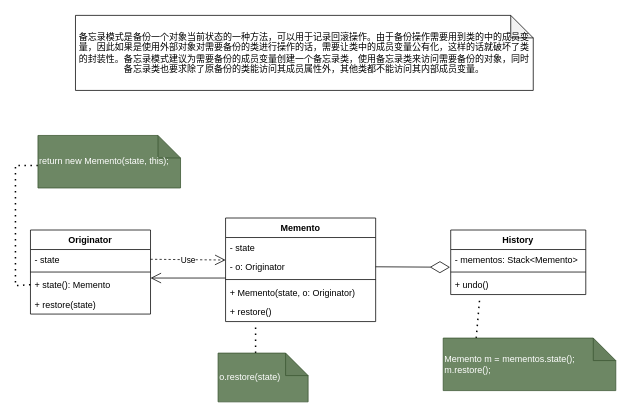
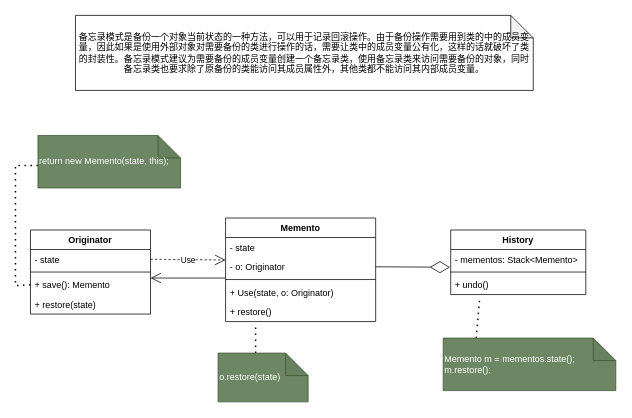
  <mxCell id="0" />
  <mxCell id="1" parent="0" />
  <mxCell id="2" value="备忘录模式是备份一个对象当前状态的一种方法，可以用于记录回滚操作。由于备份操作需要用到类的中的成员变量，因此如果是使用外部对象对需要备份的类进行操作的话，需要让类中的成员变量公有化，这样的话就破坏了类的封装性。备忘录模式建议为需要备份的成员变量创建一个备忘录类，使用备忘录类来访问需要备份的对象，同时备忘录类也要求除了原备份的类能访问其成员属性外，其他类都不能访问其内部成员变量。" style="shape=note;whiteSpace=wrap;html=1;backgroundOutline=1;darkOpacity=0.05;" vertex="1" parent="1"><mxGeometry x="100" y="20" width="610" height="100" as="geometry" /></mxCell>
  <mxCell id="3" value="Originator" style="swimlane;fontStyle=1;align=center;verticalAlign=top;childLayout=stackLayout;horizontal=1;startSize=26;horizontalStack=0;resizeParent=1;resizeParentMax=0;resizeLast=0;collapsible=1;marginBottom=0;" vertex="1" parent="1"><mxGeometry x="40" y="306" width="160" height="112" as="geometry" /></mxCell>
  <mxCell id="4" value="- state" style="text;strokeColor=none;fillColor=none;align=left;verticalAlign=top;spacingLeft=4;spacingRight=4;overflow=hidden;rotatable=0;points=[[0,0.5],[1,0.5]];portConstraint=eastwest;" vertex="1" parent="3"><mxGeometry y="26" width="160" height="26" as="geometry" /></mxCell>
  <mxCell id="5" value="" style="line;strokeWidth=1;fillColor=none;align=left;verticalAlign=middle;spacingTop=-1;spacingLeft=3;spacingRight=3;rotatable=0;labelPosition=right;points=[];portConstraint=eastwest;strokeColor=inherit;" vertex="1" parent="3"><mxGeometry y="52" width="160" height="8" as="geometry" /></mxCell>
- <mxCell id="6" value="+ state(): Memento" style="text;strokeColor=none;fillColor=none;align=left;verticalAlign=top;spacingLeft=4;spacingRight=4;overflow=hidden;rotatable=0;points=[[0,0.5],[1,0.5]];portConstraint=eastwest;" vertex="1" parent="3"><mxGeometry y="60" width="160" height="26" as="geometry" /></mxCell>
+ <mxCell id="6" value="+ save(): Memento" style="text;strokeColor=none;fillColor=none;align=left;verticalAlign=top;spacingLeft=4;spacingRight=4;overflow=hidden;rotatable=0;points=[[0,0.5],[1,0.5]];portConstraint=eastwest;" vertex="1" parent="3"><mxGeometry y="60" width="160" height="26" as="geometry" /></mxCell>
  <mxCell id="7" value="+ restore(state)" style="text;strokeColor=none;fillColor=none;align=left;verticalAlign=top;spacingLeft=4;spacingRight=4;overflow=hidden;rotatable=0;points=[[0,0.5],[1,0.5]];portConstraint=eastwest;" vertex="1" parent="3"><mxGeometry y="86" width="160" height="26" as="geometry" /></mxCell>
  <mxCell id="8" value="Memento" style="swimlane;fontStyle=1;align=center;verticalAlign=top;childLayout=stackLayout;horizontal=1;startSize=26;horizontalStack=0;resizeParent=1;resizeParentMax=0;resizeLast=0;collapsible=1;marginBottom=0;" vertex="1" parent="1"><mxGeometry x="300" y="290" width="200" height="138" as="geometry" /></mxCell>
  <mxCell id="9" value="- state" style="text;strokeColor=none;fillColor=none;align=left;verticalAlign=top;spacingLeft=4;spacingRight=4;overflow=hidden;rotatable=0;points=[[0,0.5],[1,0.5]];portConstraint=eastwest;" vertex="1" parent="8"><mxGeometry y="26" width="200" height="26" as="geometry" /></mxCell>
  <mxCell id="10" value="- o: Originator" style="text;strokeColor=none;fillColor=none;align=left;verticalAlign=top;spacingLeft=4;spacingRight=4;overflow=hidden;rotatable=0;points=[[0,0.5],[1,0.5]];portConstraint=eastwest;" vertex="1" parent="8"><mxGeometry y="52" width="200" height="26" as="geometry" /></mxCell>
  <mxCell id="11" value="" style="line;strokeWidth=1;fillColor=none;align=left;verticalAlign=middle;spacingTop=-1;spacingLeft=3;spacingRight=3;rotatable=0;labelPosition=right;points=[];portConstraint=eastwest;strokeColor=inherit;" vertex="1" parent="8"><mxGeometry y="78" width="200" height="8" as="geometry" /></mxCell>
- <mxCell id="12" value="+ Memento(state, o: Originator)" style="text;strokeColor=none;fillColor=none;align=left;verticalAlign=top;spacingLeft=4;spacingRight=4;overflow=hidden;rotatable=0;points=[[0,0.5],[1,0.5]];portConstraint=eastwest;" vertex="1" parent="8"><mxGeometry y="86" width="200" height="26" as="geometry" /></mxCell>
+ <mxCell id="12" value="+ Use(state, o: Originator)" style="text;strokeColor=none;fillColor=none;align=left;verticalAlign=top;spacingLeft=4;spacingRight=4;overflow=hidden;rotatable=0;points=[[0,0.5],[1,0.5]];portConstraint=eastwest;" vertex="1" parent="8"><mxGeometry y="86" width="200" height="26" as="geometry" /></mxCell>
  <mxCell id="13" value="+ restore()" style="text;strokeColor=none;fillColor=none;align=left;verticalAlign=top;spacingLeft=4;spacingRight=4;overflow=hidden;rotatable=0;points=[[0,0.5],[1,0.5]];portConstraint=eastwest;" vertex="1" parent="8"><mxGeometry y="112" width="200" height="26" as="geometry" /></mxCell>
  <mxCell id="14" value="History" style="swimlane;fontStyle=1;align=center;verticalAlign=top;childLayout=stackLayout;horizontal=1;startSize=26;horizontalStack=0;resizeParent=1;resizeParentMax=0;resizeLast=0;collapsible=1;marginBottom=0;" vertex="1" parent="1"><mxGeometry x="600" y="306" width="180" height="86" as="geometry" /></mxCell>
  <mxCell id="15" value="- mementos: Stack&lt;Memento&gt;" style="text;strokeColor=none;fillColor=none;align=left;verticalAlign=top;spacingLeft=4;spacingRight=4;overflow=hidden;rotatable=0;points=[[0,0.5],[1,0.5]];portConstraint=eastwest;" vertex="1" parent="14"><mxGeometry y="26" width="180" height="26" as="geometry" /></mxCell>
  <mxCell id="16" value="" style="line;strokeWidth=1;fillColor=none;align=left;verticalAlign=middle;spacingTop=-1;spacingLeft=3;spacingRight=3;rotatable=0;labelPosition=right;points=[];portConstraint=eastwest;strokeColor=inherit;" vertex="1" parent="14"><mxGeometry y="52" width="180" height="8" as="geometry" /></mxCell>
  <mxCell id="17" value="+ undo()" style="text;strokeColor=none;fillColor=none;align=left;verticalAlign=top;spacingLeft=4;spacingRight=4;overflow=hidden;rotatable=0;points=[[0,0.5],[1,0.5]];portConstraint=eastwest;" vertex="1" parent="14"><mxGeometry y="60" width="180" height="26" as="geometry" /></mxCell>
  <mxCell id="18" value="" style="endArrow=open;endFill=1;endSize=12;html=1;rounded=0;" edge="1" parent="1"><mxGeometry width="160" relative="1" as="geometry"><mxPoint x="300" y="370" as="sourcePoint" /><mxPoint x="200" y="370" as="targetPoint" /></mxGeometry></mxCell>
  <mxCell id="19" value="" style="endArrow=diamondThin;endFill=0;endSize=24;html=1;rounded=0;entryX=-0.005;entryY=0.908;entryDx=0;entryDy=0;exitX=1;exitY=0.5;exitDx=0;exitDy=0;entryPerimeter=0;" edge="1" parent="1" source="10" target="15"><mxGeometry width="160" relative="1" as="geometry"><mxPoint x="470" y="370" as="sourcePoint" /><mxPoint x="630" y="370" as="targetPoint" /></mxGeometry></mxCell>
  <mxCell id="20" value="Use" style="endArrow=open;endSize=12;dashed=1;html=1;rounded=0;exitX=1;exitY=0.5;exitDx=0;exitDy=0;entryX=0;entryY=0.154;entryDx=0;entryDy=0;entryPerimeter=0;" edge="1" parent="1" source="4" target="10"><mxGeometry width="160" relative="1" as="geometry"><mxPoint x="230" y="270" as="sourcePoint" /><mxPoint x="390" y="270" as="targetPoint" /></mxGeometry></mxCell>
  <mxCell id="21" value="" style="endArrow=none;dashed=1;html=1;dashPattern=1 3;strokeWidth=2;rounded=0;entryX=0.2;entryY=1.077;entryDx=0;entryDy=0;entryPerimeter=0;" edge="1" parent="1" target="13"><mxGeometry width="50" height="50" relative="1" as="geometry"><mxPoint x="340" y="470" as="sourcePoint" /><mxPoint x="370" y="460" as="targetPoint" /></mxGeometry></mxCell>
  <mxCell id="22" value="o.restore(state)" style="shape=note;whiteSpace=wrap;html=1;backgroundOutline=1;darkOpacity=0.05;align=left;fillColor=#6d8764;fontColor=#ffffff;strokeColor=#3A5431;" vertex="1" parent="1"><mxGeometry x="290" y="470" width="120" height="65" as="geometry" /></mxCell>
  <mxCell id="23" value="" style="endArrow=none;dashed=1;html=1;dashPattern=1 3;strokeWidth=2;rounded=0;exitX=0;exitY=0.5;exitDx=0;exitDy=0;" edge="1" parent="1" source="6"><mxGeometry width="50" height="50" relative="1" as="geometry"><mxPoint x="50" y="270" as="sourcePoint" /><mxPoint x="50" y="220" as="targetPoint" /><Array as="points"><mxPoint x="20" y="380" /><mxPoint x="20" y="220" /><mxPoint x="30" y="220" /></Array></mxGeometry></mxCell>
  <mxCell id="24" value="return new Memento(state, this);" style="shape=note;whiteSpace=wrap;html=1;backgroundOutline=1;darkOpacity=0.05;align=left;fillColor=#6d8764;fontColor=#ffffff;strokeColor=#3A5431;" vertex="1" parent="1"><mxGeometry x="50" y="180" width="190" height="70" as="geometry" /></mxCell>
  <mxCell id="25" value="" style="endArrow=none;dashed=1;html=1;dashPattern=1 3;strokeWidth=2;rounded=0;entryX=0.215;entryY=1.162;entryDx=0;entryDy=0;entryPerimeter=0;" edge="1" parent="1" target="17"><mxGeometry width="50" height="50" relative="1" as="geometry"><mxPoint x="634" y="450" as="sourcePoint" /><mxPoint x="650" y="440" as="targetPoint" /></mxGeometry></mxCell>
  <mxCell id="26" value="Memento m = mementos.state();&lt;br&gt;m.restore();" style="shape=note;whiteSpace=wrap;html=1;backgroundOutline=1;darkOpacity=0.05;fillColor=#6d8764;fontColor=#ffffff;strokeColor=#3A5431;align=left;" vertex="1" parent="1"><mxGeometry x="590" y="450" width="230" height="70" as="geometry" /></mxCell>
